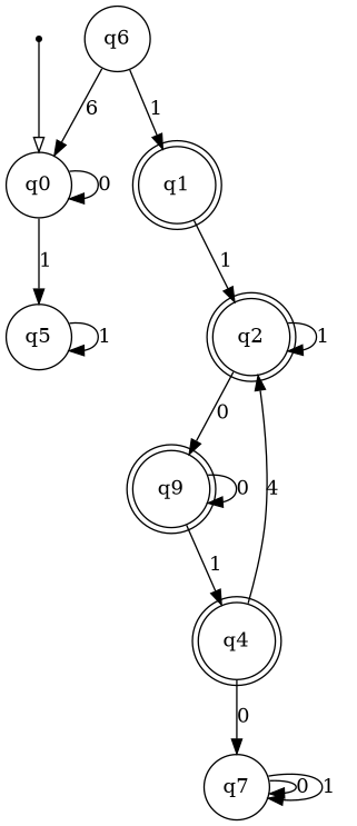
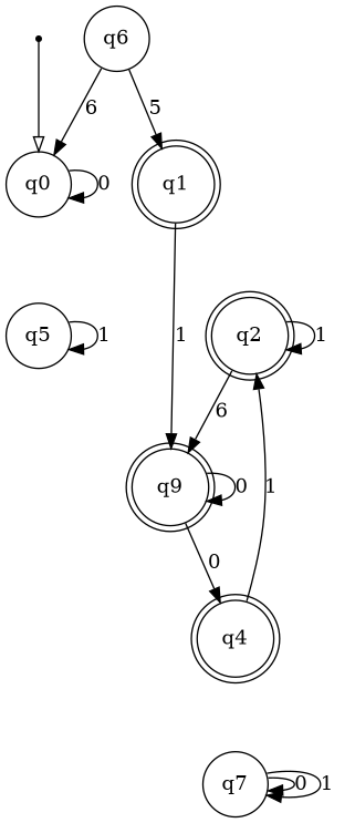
  digraph {
    fontname="DejaVu Serif"
    node [fontname="DejaVu Serif" shape=circle]
    edge [fontname="DejaVu Serif"]
    __start [shape=point]
    q0
    q5
    q1 [shape=doublecircle]
    q2 [shape=doublecircle]
    n6 [label=q9 shape=doublecircle]
    q7
    q4 [shape=doublecircle]
    q6
    __start -> q0 [arrowhead=empty]
    q0 -> q0 [label=0]
-   q0 -> q5 [label=1]
    q5 -> q5 [label=1]
-   q1 -> q2 [label=1]
+   q1 -> n6 [label=1]
    q2 -> q2 [label=1]
-   q2 -> n6 [label=0]
+   q2 -> n6 [label=6]
    n6 -> n6 [label=0]
-   n6 -> q4 [label=1]
+   n6 -> q4 [label=0]
    q7 -> q7 [label=0]
    q7 -> q7 [label=1]
-   q4 -> q2 [label=4]
-   q4 -> q7 [label=0]
+   q4 -> q2 [label=1]
    q6 -> q0 [label=6]
-   q6 -> q1 [label=1]
+   q6 -> q1 [label=5]
  }
